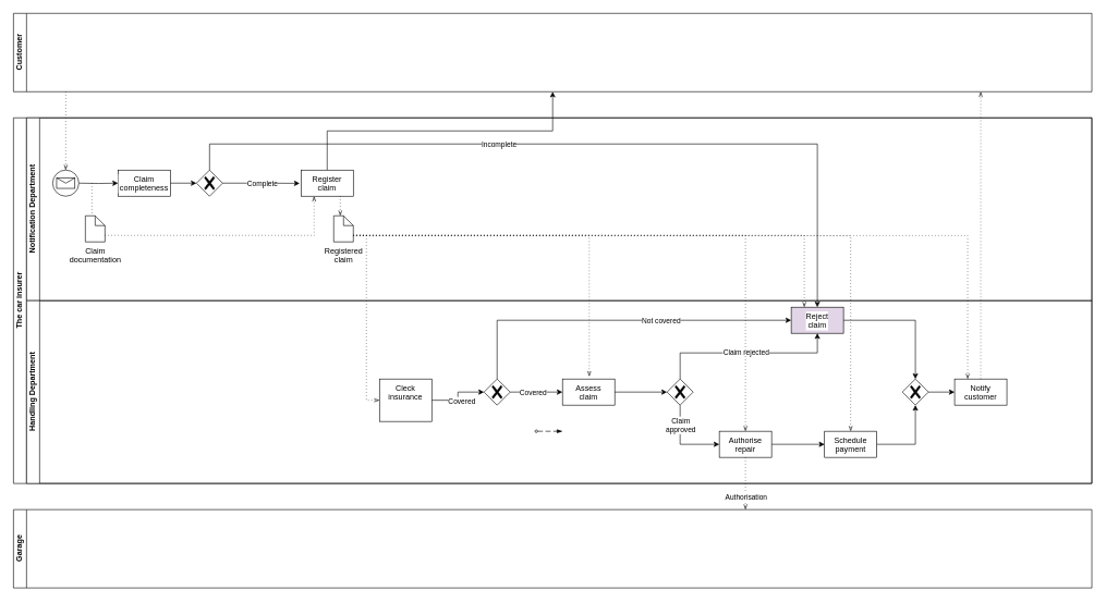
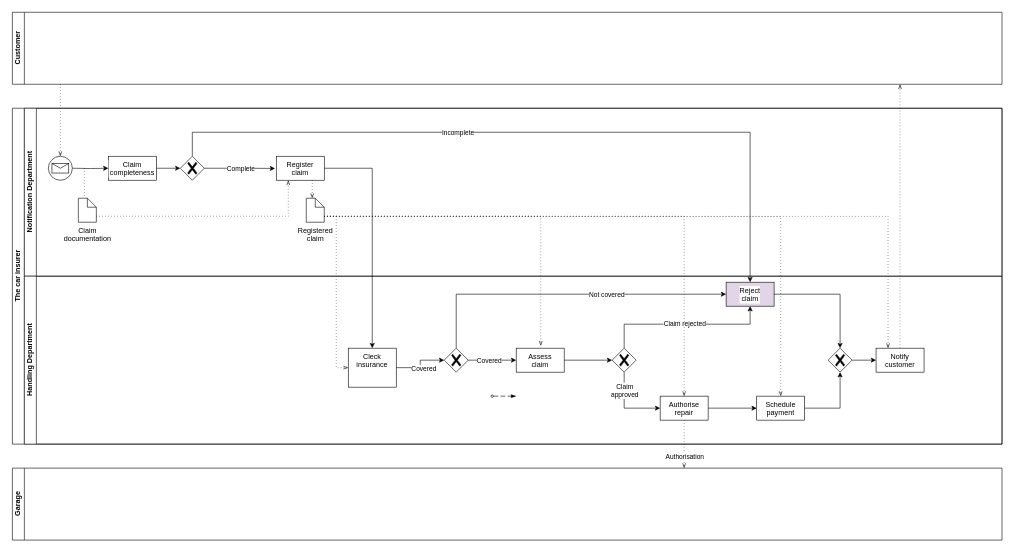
  <mxCell id="0" />
  <mxCell id="1" parent="0" />
  <mxCell id="2" value="Customer" style="swimlane;childLayout=stackLayout;resizeParent=1;resizeParentMax=0;horizontal=0;startSize=20;horizontalStack=0;html=1;" parent="1" vertex="1"><mxGeometry width="1650" height="120" as="geometry" x="20" y="20" /></mxCell>
  <mxCell id="3" value="The car insurer" style="swimlane;childLayout=stackLayout;resizeParent=1;resizeParentMax=0;horizontal=0;startSize=20;horizontalStack=0;html=1;" parent="1" vertex="1"><mxGeometry y="180" width="1650" height="560" as="geometry" x="20" /></mxCell>
- <mxCell id="4" style="edgeStyle=orthogonalEdgeStyle;rounded=0;orthogonalLoop=1;jettySize=auto;html=1;" parent="3" source="17" target="2" edge="1"><mxGeometry relative="1" as="geometry" /></mxCell>
+ <mxCell id="4" style="edgeStyle=orthogonalEdgeStyle;rounded=0;orthogonalLoop=1;jettySize=auto;html=1;entryX=0.5;entryY=0;entryDx=0;entryDy=0;" parent="3" source="17" target="24" edge="1"><mxGeometry relative="1" as="geometry" /></mxCell>
  <mxCell id="5" value="" style="edgeStyle=elbowEdgeStyle;fontSize=12;html=1;endFill=0;startFill=0;endSize=6;startSize=6;dashed=1;dashPattern=1 4;endArrow=openThin;startArrow=none;rounded=0;entryX=0;entryY=0.5;entryDx=0;entryDy=0;exitX=1.006;exitY=0.747;exitDx=0;exitDy=0;exitPerimeter=0;" parent="3" source="20" target="24" edge="1"><mxGeometry width="160" relative="1" as="geometry"><mxPoint x="550" y="180" as="sourcePoint" /><mxPoint x="550" y="250" as="targetPoint" /><Array as="points"><mxPoint x="540" y="270" /></Array></mxGeometry></mxCell>
  <mxCell id="6" style="edgeStyle=orthogonalEdgeStyle;rounded=0;orthogonalLoop=1;jettySize=auto;html=1;" parent="3" source="14" target="25" edge="1"><mxGeometry relative="1" as="geometry"><mxPoint x="300" y="50" as="targetPoint" /><Array as="points"><mxPoint x="300" y="40" /><mxPoint x="1230" y="40" /></Array></mxGeometry></mxCell>
  <mxCell id="7" value="Incomplete" style="edgeLabel;html=1;align=center;verticalAlign=middle;resizable=0;points=[];" parent="6" vertex="1" connectable="0"><mxGeometry x="-0.21" relative="1" as="geometry"><mxPoint as="offset" /></mxGeometry></mxCell>
  <mxCell id="8" value="" style="edgeStyle=elbowEdgeStyle;fontSize=12;html=1;endFill=0;startFill=0;endSize=6;startSize=6;dashed=1;dashPattern=1 4;endArrow=openThin;startArrow=none;rounded=0;entryX=0.5;entryY=0;entryDx=0;entryDy=0;exitX=0.968;exitY=0.765;exitDx=0;exitDy=0;exitPerimeter=0;" parent="3" source="20" target="42" edge="1"><mxGeometry width="160" relative="1" as="geometry"><mxPoint x="520" y="180" as="sourcePoint" /><mxPoint x="1281" y="470" as="targetPoint" /><Array as="points"><mxPoint x="1281" y="330" /></Array></mxGeometry></mxCell>
  <mxCell id="9" value="Notification Department" style="swimlane;startSize=20;horizontal=0;html=1;" parent="3" vertex="1"><mxGeometry x="20" width="1630" height="280" as="geometry"><mxRectangle x="20" width="780" height="30" as="alternateBounds" /></mxGeometry></mxCell>
  <mxCell id="10" value="Claim&lt;div&gt;documentation&lt;/div&gt;" style="shape=mxgraph.bpmn.data;labelPosition=center;verticalLabelPosition=bottom;align=center;verticalAlign=top;size=15;html=1;" parent="9" vertex="1"><mxGeometry x="90" y="150" width="30" height="40" as="geometry" /></mxCell>
  <mxCell id="11" style="edgeStyle=orthogonalEdgeStyle;rounded=0;orthogonalLoop=1;jettySize=auto;html=1;" parent="9" source="12" target="14" edge="1"><mxGeometry relative="1" as="geometry" /></mxCell>
  <mxCell id="12" value="Claim completeness" style="whiteSpace=wrap;html=1;verticalAlign=top;labelBackgroundColor=#ffffff;" parent="9" vertex="1"><mxGeometry x="140" y="80" width="80" height="40" as="geometry" /></mxCell>
  <mxCell id="13" style="edgeStyle=orthogonalEdgeStyle;rounded=0;orthogonalLoop=1;jettySize=auto;html=1;entryX=0;entryY=0.5;entryDx=0;entryDy=0;" parent="9" target="12" edge="1"><mxGeometry relative="1" as="geometry"><mxPoint x="80" y="100" as="sourcePoint" /></mxGeometry></mxCell>
  <mxCell id="14" value="" style="points=[[0.25,0.25,0],[0.5,0,0],[0.75,0.25,0],[1,0.5,0],[0.75,0.75,0],[0.5,1,0],[0.25,0.75,0],[0,0.5,0]];shape=mxgraph.bpmn.gateway2;html=1;verticalLabelPosition=bottom;labelBackgroundColor=#ffffff;verticalAlign=top;align=center;perimeter=rhombusPerimeter;outlineConnect=0;outline=none;symbol=none;gwType=exclusive;" parent="9" vertex="1"><mxGeometry x="260" y="80" width="40" height="40" as="geometry" /></mxCell>
  <mxCell id="15" value="" style="edgeStyle=elbowEdgeStyle;fontSize=12;html=1;endFill=0;startFill=0;endSize=6;startSize=6;dashed=1;dashPattern=1 4;endArrow=none;startArrow=none;rounded=0;entryX=0.348;entryY=-0.006;entryDx=0;entryDy=0;entryPerimeter=0;" parent="9" target="10" edge="1"><mxGeometry width="160" relative="1" as="geometry"><mxPoint x="100" y="100" as="sourcePoint" /><mxPoint x="330" y="160" as="targetPoint" /><Array as="points"><mxPoint x="100" y="120" /></Array></mxGeometry></mxCell>
  <mxCell id="16" value="" style="edgeStyle=elbowEdgeStyle;fontSize=12;html=1;endFill=0;startFill=0;endSize=6;startSize=6;dashed=1;dashPattern=1 4;endArrow=openThin;startArrow=none;rounded=0;exitX=0.989;exitY=0.75;exitDx=0;exitDy=0;exitPerimeter=0;entryX=0.25;entryY=1;entryDx=0;entryDy=0;" parent="9" source="10" target="17" edge="1"><mxGeometry width="160" relative="1" as="geometry"><mxPoint x="130" y="180" as="sourcePoint" /><mxPoint x="350" y="170" as="targetPoint" /><Array as="points"><mxPoint x="440" y="150" /></Array></mxGeometry></mxCell>
  <mxCell id="17" value="Register&lt;div&gt;claim&lt;/div&gt;" style="whiteSpace=wrap;html=1;verticalAlign=top;labelBackgroundColor=#ffffff;" parent="9" vertex="1"><mxGeometry x="420" y="80" width="80" height="40" as="geometry" /></mxCell>
  <mxCell id="18" style="edgeStyle=orthogonalEdgeStyle;rounded=0;orthogonalLoop=1;jettySize=auto;html=1;entryX=-0.026;entryY=0.508;entryDx=0;entryDy=0;entryPerimeter=0;" parent="9" source="14" target="17" edge="1"><mxGeometry relative="1" as="geometry" /></mxCell>
  <mxCell id="19" value="Complete" style="edgeLabel;html=1;align=center;verticalAlign=middle;resizable=0;points=[];" parent="18" vertex="1" connectable="0"><mxGeometry x="-0.326" y="1" relative="1" as="geometry"><mxPoint x="20" y="1" as="offset" /></mxGeometry></mxCell>
  <mxCell id="20" value="Registered&lt;div&gt;claim&lt;/div&gt;" style="shape=mxgraph.bpmn.data;labelPosition=center;verticalLabelPosition=bottom;align=center;verticalAlign=top;size=15;html=1;" parent="9" vertex="1"><mxGeometry x="470" y="150" width="30" height="40" as="geometry" /></mxCell>
  <mxCell id="21" value="" style="edgeStyle=elbowEdgeStyle;fontSize=12;html=1;endFill=0;startFill=0;endSize=6;startSize=6;dashed=1;dashPattern=1 4;endArrow=openThin;startArrow=none;rounded=0;exitX=0.75;exitY=1;exitDx=0;exitDy=0;" parent="9" source="17" target="20" edge="1"><mxGeometry width="160" relative="1" as="geometry"><mxPoint x="490" y="130" as="sourcePoint" /><mxPoint x="480" y="150" as="targetPoint" /></mxGeometry></mxCell>
  <mxCell id="22" value="" style="points=[[0.145,0.145,0],[0.5,0,0],[0.855,0.145,0],[1,0.5,0],[0.855,0.855,0],[0.5,1,0],[0.145,0.855,0],[0,0.5,0]];shape=mxgraph.bpmn.event;html=1;verticalLabelPosition=bottom;labelBackgroundColor=#ffffff;verticalAlign=top;align=center;perimeter=ellipsePerimeter;outlineConnect=0;aspect=fixed;outline=standard;symbol=message;" parent="9" vertex="1"><mxGeometry x="40" y="80" width="40" height="40" as="geometry" /></mxCell>
  <mxCell id="23" value="Handling Department" style="swimlane;startSize=20;horizontal=0;html=1;" parent="3" vertex="1"><mxGeometry x="20" y="280" width="1630" height="280" as="geometry" /></mxCell>
  <mxCell id="24" value="Cleck&lt;div&gt;insurance&lt;/div&gt;" style="whiteSpace=wrap;html=1;verticalAlign=top;labelBackgroundColor=#ffffff;" parent="23" vertex="1"><mxGeometry x="540" y="120" width="80" height="65" as="geometry" /></mxCell>
  <mxCell id="25" value="Reject&lt;div&gt;claim&lt;/div&gt;" style="whiteSpace=wrap;html=1;verticalAlign=top;labelBackgroundColor=#ffffff;fillColor=#e1d5e7;" parent="23" vertex="1"><mxGeometry x="1170" y="10" width="80" height="40" as="geometry" /></mxCell>
  <mxCell id="26" style="edgeStyle=orthogonalEdgeStyle;rounded=0;orthogonalLoop=1;jettySize=auto;html=1;entryX=0;entryY=0.5;entryDx=0;entryDy=0;" parent="23" source="30" target="25" edge="1"><mxGeometry relative="1" as="geometry"><Array as="points"><mxPoint x="720" y="30" /></Array></mxGeometry></mxCell>
  <mxCell id="27" value="Not covered" style="edgeLabel;html=1;align=center;verticalAlign=middle;resizable=0;points=[];" parent="26" vertex="1" connectable="0"><mxGeometry x="0.258" relative="1" as="geometry"><mxPoint as="offset" /></mxGeometry></mxCell>
  <mxCell id="28" style="edgeStyle=orthogonalEdgeStyle;rounded=0;orthogonalLoop=1;jettySize=auto;html=1;entryX=0;entryY=0.5;entryDx=0;entryDy=0;" parent="23" source="30" target="33" edge="1"><mxGeometry relative="1" as="geometry" /></mxCell>
  <mxCell id="29" value="Covered" style="edgeLabel;html=1;align=center;verticalAlign=middle;resizable=0;points=[];" parent="28" vertex="1" connectable="0"><mxGeometry x="-0.14" relative="1" as="geometry"><mxPoint as="offset" /></mxGeometry></mxCell>
  <mxCell id="30" value="" style="points=[[0.25,0.25,0],[0.5,0,0],[0.75,0.25,0],[1,0.5,0],[0.75,0.75,0],[0.5,1,0],[0.25,0.75,0],[0,0.5,0]];shape=mxgraph.bpmn.gateway2;html=1;verticalLabelPosition=bottom;labelBackgroundColor=#ffffff;verticalAlign=top;align=center;perimeter=rhombusPerimeter;outlineConnect=0;outline=none;symbol=none;gwType=exclusive;" parent="23" vertex="1"><mxGeometry x="700" y="120" width="40" height="40" as="geometry" /></mxCell>
  <mxCell id="31" style="edgeStyle=orthogonalEdgeStyle;rounded=0;orthogonalLoop=1;jettySize=auto;html=1;entryX=0;entryY=0.5;entryDx=0;entryDy=0;entryPerimeter=0;" parent="23" source="24" target="30" edge="1"><mxGeometry relative="1" as="geometry" /></mxCell>
  <mxCell id="32" value="Covered" style="edgeLabel;html=1;align=center;verticalAlign=middle;resizable=0;points=[];" parent="31" vertex="1" connectable="0"><mxGeometry x="-0.16" y="-1" relative="1" as="geometry"><mxPoint x="6" as="offset" /></mxGeometry></mxCell>
  <mxCell id="33" value="Assess&lt;div&gt;claim&lt;/div&gt;" style="whiteSpace=wrap;html=1;verticalAlign=top;labelBackgroundColor=#ffffff;" parent="23" vertex="1"><mxGeometry x="820" y="120" width="80" height="40" as="geometry" /></mxCell>
  <mxCell id="34" style="edgeStyle=orthogonalEdgeStyle;rounded=0;orthogonalLoop=1;jettySize=auto;html=1;entryX=0.5;entryY=1;entryDx=0;entryDy=0;" parent="23" source="38" target="25" edge="1"><mxGeometry relative="1" as="geometry"><Array as="points"><mxPoint x="1000" y="80" /><mxPoint x="1210" y="80" /></Array></mxGeometry></mxCell>
  <mxCell id="35" value="Claim rejected" style="edgeLabel;html=1;align=center;verticalAlign=middle;resizable=0;points=[];" parent="34" vertex="1" connectable="0"><mxGeometry y="1" relative="1" as="geometry"><mxPoint as="offset" /></mxGeometry></mxCell>
  <mxCell id="36" style="edgeStyle=orthogonalEdgeStyle;rounded=0;orthogonalLoop=1;jettySize=auto;html=1;entryX=0;entryY=0.5;entryDx=0;entryDy=0;" parent="23" source="38" target="41" edge="1"><mxGeometry relative="1" as="geometry"><Array as="points"><mxPoint x="1000" y="220" /></Array></mxGeometry></mxCell>
  <mxCell id="37" value="Claim&lt;div&gt;approved&lt;/div&gt;" style="edgeLabel;html=1;align=center;verticalAlign=middle;resizable=0;points=[];" parent="36" vertex="1" connectable="0"><mxGeometry x="-0.499" relative="1" as="geometry"><mxPoint as="offset" /></mxGeometry></mxCell>
  <mxCell id="38" value="" style="points=[[0.25,0.25,0],[0.5,0,0],[0.75,0.25,0],[1,0.5,0],[0.75,0.75,0],[0.5,1,0],[0.25,0.75,0],[0,0.5,0]];shape=mxgraph.bpmn.gateway2;html=1;verticalLabelPosition=bottom;labelBackgroundColor=#ffffff;verticalAlign=top;align=center;perimeter=rhombusPerimeter;outlineConnect=0;outline=none;symbol=none;gwType=exclusive;" parent="23" vertex="1"><mxGeometry x="980" y="120" width="40" height="40" as="geometry" /></mxCell>
  <mxCell id="39" style="edgeStyle=orthogonalEdgeStyle;rounded=0;orthogonalLoop=1;jettySize=auto;html=1;entryX=0;entryY=0.5;entryDx=0;entryDy=0;entryPerimeter=0;" parent="23" source="33" target="38" edge="1"><mxGeometry relative="1" as="geometry" /></mxCell>
  <mxCell id="40" style="edgeStyle=orthogonalEdgeStyle;rounded=0;orthogonalLoop=1;jettySize=auto;html=1;entryX=0;entryY=0.5;entryDx=0;entryDy=0;" parent="23" source="41" target="42" edge="1"><mxGeometry relative="1" as="geometry" /></mxCell>
  <mxCell id="41" value="Authorise&lt;div&gt;repair&lt;/div&gt;" style="whiteSpace=wrap;html=1;verticalAlign=top;labelBackgroundColor=#ffffff;" parent="23" vertex="1"><mxGeometry x="1060" y="200" width="80" height="40" as="geometry" /></mxCell>
  <mxCell id="42" value="Schedule&lt;div&gt;payment&lt;/div&gt;" style="whiteSpace=wrap;html=1;verticalAlign=top;labelBackgroundColor=#ffffff;" parent="23" vertex="1"><mxGeometry x="1221" y="200" width="80" height="40" as="geometry" /></mxCell>
  <mxCell id="43" style="edgeStyle=orthogonalEdgeStyle;rounded=0;orthogonalLoop=1;jettySize=auto;html=1;" parent="23" source="44" target="47" edge="1"><mxGeometry relative="1" as="geometry" /></mxCell>
  <mxCell id="44" value="" style="points=[[0.25,0.25,0],[0.5,0,0],[0.75,0.25,0],[1,0.5,0],[0.75,0.75,0],[0.5,1,0],[0.25,0.75,0],[0,0.5,0]];shape=mxgraph.bpmn.gateway2;html=1;verticalLabelPosition=bottom;labelBackgroundColor=#ffffff;verticalAlign=top;align=center;perimeter=rhombusPerimeter;outlineConnect=0;outline=none;symbol=none;gwType=exclusive;" parent="23" vertex="1"><mxGeometry x="1340" y="120" width="40" height="40" as="geometry" /></mxCell>
  <mxCell id="45" style="edgeStyle=orthogonalEdgeStyle;rounded=0;orthogonalLoop=1;jettySize=auto;html=1;entryX=0.5;entryY=1;entryDx=0;entryDy=0;entryPerimeter=0;" parent="23" source="42" target="44" edge="1"><mxGeometry relative="1" as="geometry" /></mxCell>
  <mxCell id="46" style="edgeStyle=orthogonalEdgeStyle;rounded=0;orthogonalLoop=1;jettySize=auto;html=1;entryX=0.5;entryY=0;entryDx=0;entryDy=0;entryPerimeter=0;" parent="23" source="25" target="44" edge="1"><mxGeometry relative="1" as="geometry" /></mxCell>
  <mxCell id="47" value="Notify&lt;div&gt;customer&lt;/div&gt;" style="whiteSpace=wrap;html=1;verticalAlign=top;labelBackgroundColor=#ffffff;" parent="23" vertex="1"><mxGeometry x="1420" y="120" width="80" height="40" as="geometry" /></mxCell>
  <mxCell id="48" value="" style="dashed=1;dashPattern=8 4;endArrow=blockThin;endFill=1;startArrow=oval;startFill=0;endSize=6;startSize=4;html=1;rounded=0;" parent="23" edge="1"><mxGeometry width="160" relative="1" as="geometry"><mxPoint x="780" y="200" as="sourcePoint" /><mxPoint x="820" y="200" as="targetPoint" /></mxGeometry></mxCell>
  <mxCell id="49" value="" style="edgeStyle=elbowEdgeStyle;fontSize=12;html=1;endFill=0;startFill=0;endSize=6;startSize=6;dashed=1;dashPattern=1 4;endArrow=openThin;startArrow=none;rounded=0;entryX=0.5;entryY=0;entryDx=0;entryDy=0;exitX=1;exitY=0.752;exitDx=0;exitDy=0;exitPerimeter=0;" parent="3" source="20" target="41" edge="1"><mxGeometry width="160" relative="1" as="geometry"><mxPoint x="530" y="190" as="sourcePoint" /><mxPoint x="891" y="406" as="targetPoint" /><Array as="points"><mxPoint x="1120" y="330" /></Array></mxGeometry></mxCell>
  <mxCell id="50" value="" style="edgeStyle=elbowEdgeStyle;fontSize=12;html=1;endFill=0;startFill=0;endSize=6;startSize=6;dashed=1;dashPattern=1 4;endArrow=openThin;startArrow=none;rounded=0;entryX=0.509;entryY=-0.096;entryDx=0;entryDy=0;entryPerimeter=0;exitX=1;exitY=0.75;exitDx=0;exitDy=0;exitPerimeter=0;" parent="3" source="20" target="33" edge="1"><mxGeometry width="160" relative="1" as="geometry"><mxPoint x="550" y="170" as="sourcePoint" /><mxPoint x="1220" y="300" as="targetPoint" /><Array as="points"><mxPoint x="881" y="310" /></Array></mxGeometry></mxCell>
- <mxCell id="51" value="" style="edgeStyle=elbowEdgeStyle;fontSize=12;html=1;endFill=0;startFill=0;endSize=6;startSize=6;dashed=1;dashPattern=1 4;endArrow=openThin;startArrow=none;rounded=0;entryX=0.25;entryY=0;entryDx=0;entryDy=0;exitX=1;exitY=0.75;exitDx=0;exitDy=0;exitPerimeter=0;" parent="3" source="20" target="25" edge="1"><mxGeometry width="160" relative="1" as="geometry"><mxPoint x="520" y="180" as="sourcePoint" /><mxPoint x="700" y="169.9" as="targetPoint" /><Array as="points"><mxPoint x="1210" y="240" /></Array></mxGeometry></mxCell>
  <mxCell id="52" value="" style="edgeStyle=elbowEdgeStyle;fontSize=12;html=1;endFill=0;startFill=0;endSize=6;startSize=6;dashed=1;dashPattern=1 4;endArrow=openThin;startArrow=none;rounded=0;exitX=0.991;exitY=0.758;exitDx=0;exitDy=0;exitPerimeter=0;" parent="3" source="20" target="47" edge="1"><mxGeometry width="160" relative="1" as="geometry"><mxPoint x="529" y="191" as="sourcePoint" /><mxPoint x="1460" y="400" as="targetPoint" /><Array as="points"><mxPoint x="1460" y="180" /></Array></mxGeometry></mxCell>
  <mxCell id="53" value="Garage" style="swimlane;childLayout=stackLayout;resizeParent=1;resizeParentMax=0;horizontal=0;startSize=20;horizontalStack=0;html=1;" parent="1" vertex="1"><mxGeometry y="780" width="1650" height="120" as="geometry" x="20" /></mxCell>
  <mxCell id="54" value="" style="edgeStyle=elbowEdgeStyle;fontSize=12;html=1;endFill=0;startFill=0;endSize=6;startSize=6;dashed=1;dashPattern=1 4;endArrow=openThin;startArrow=none;rounded=0;entryX=0.5;entryY=0;entryDx=0;entryDy=0;entryPerimeter=0;" parent="1" target="22" edge="1"><mxGeometry width="160" relative="1" as="geometry"><mxPoint x="100" y="140" as="sourcePoint" /><mxPoint x="100" y="260" as="targetPoint" /></mxGeometry></mxCell>
  <mxCell id="55" value="" style="edgeStyle=elbowEdgeStyle;fontSize=12;html=1;endFill=0;startFill=0;endSize=6;startSize=6;dashed=1;dashPattern=1 4;endArrow=openThin;startArrow=none;rounded=0;exitX=0.5;exitY=1;exitDx=0;exitDy=0;" parent="1" source="41" edge="1"><mxGeometry width="160" relative="1" as="geometry"><mxPoint x="910" y="830" as="sourcePoint" /><mxPoint x="1140" y="780" as="targetPoint" /></mxGeometry></mxCell>
  <mxCell id="56" value="Authorisation" style="edgeLabel;html=1;align=center;verticalAlign=middle;resizable=0;points=[];" parent="55" vertex="1" connectable="0"><mxGeometry x="0.51" relative="1" as="geometry"><mxPoint as="offset" /></mxGeometry></mxCell>
  <mxCell id="57" value="" style="edgeStyle=elbowEdgeStyle;fontSize=12;html=1;endFill=0;startFill=0;endSize=6;startSize=6;dashed=1;dashPattern=1 4;endArrow=openThin;startArrow=none;rounded=0;exitX=0.5;exitY=0;exitDx=0;exitDy=0;" parent="1" source="47" edge="1"><mxGeometry width="160" relative="1" as="geometry"><mxPoint x="1540" y="150" as="sourcePoint" /><mxPoint x="1500" y="140" as="targetPoint" /><Array as="points"><mxPoint x="1500" y="360" /></Array></mxGeometry></mxCell>
